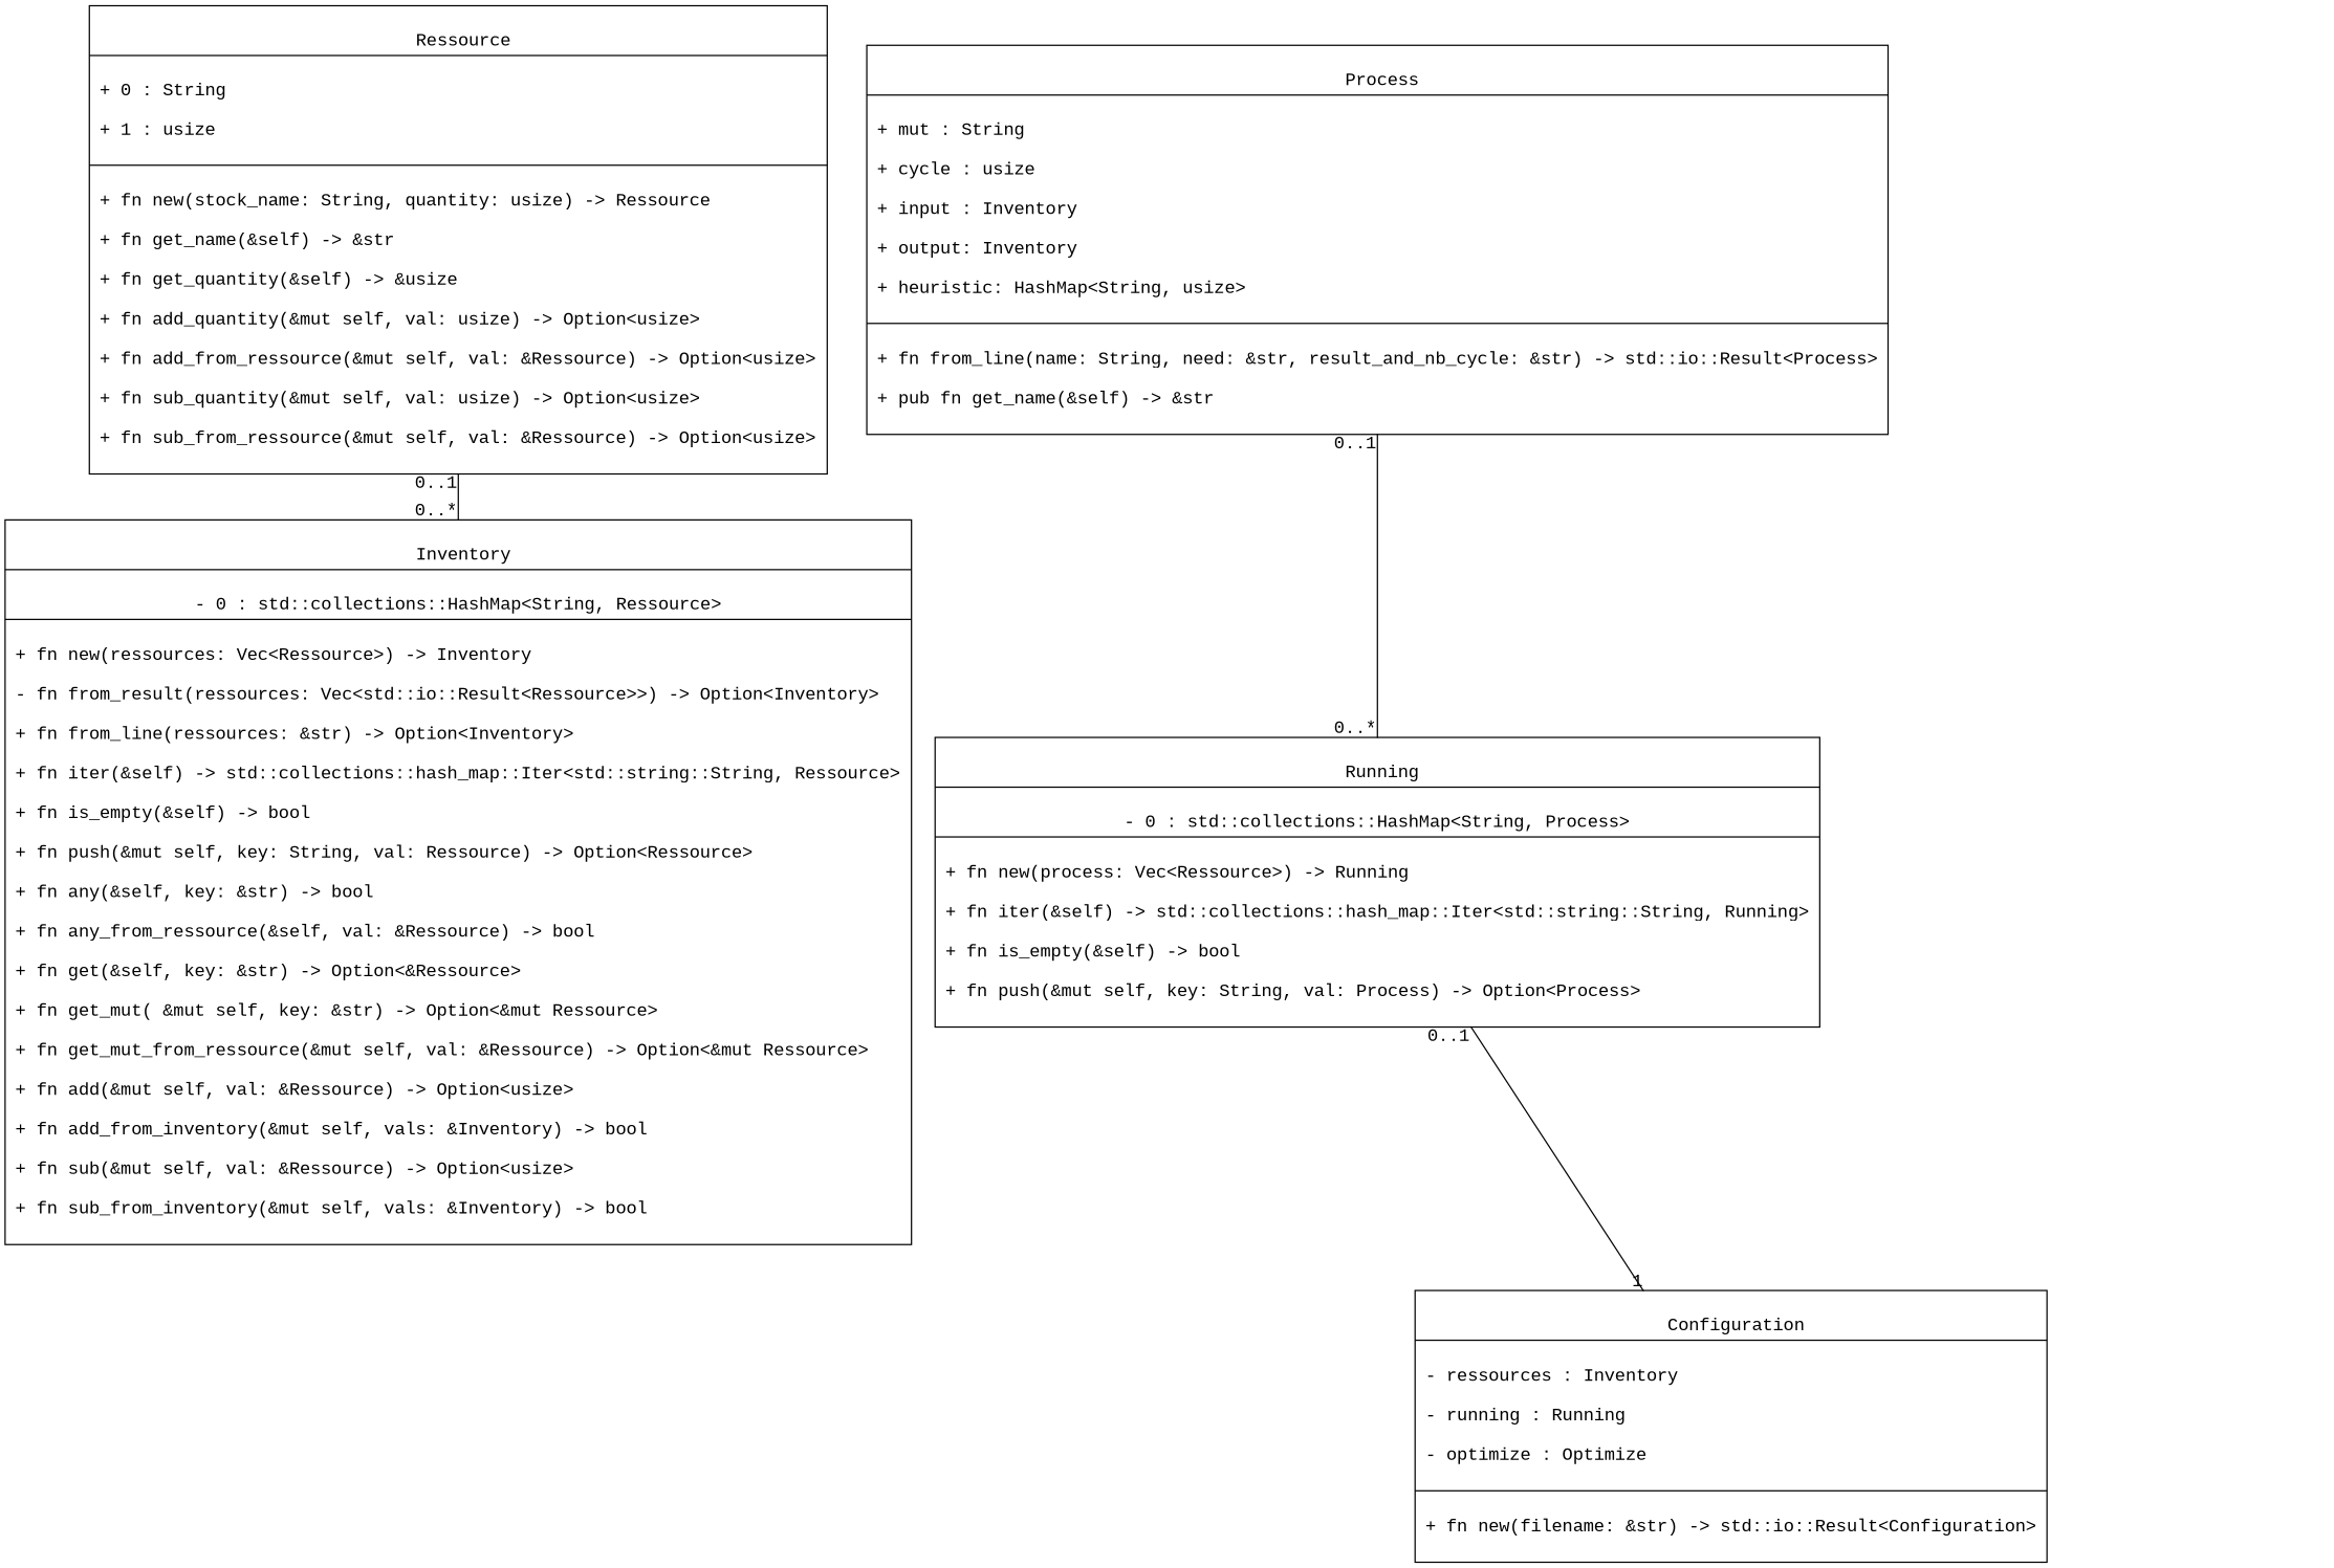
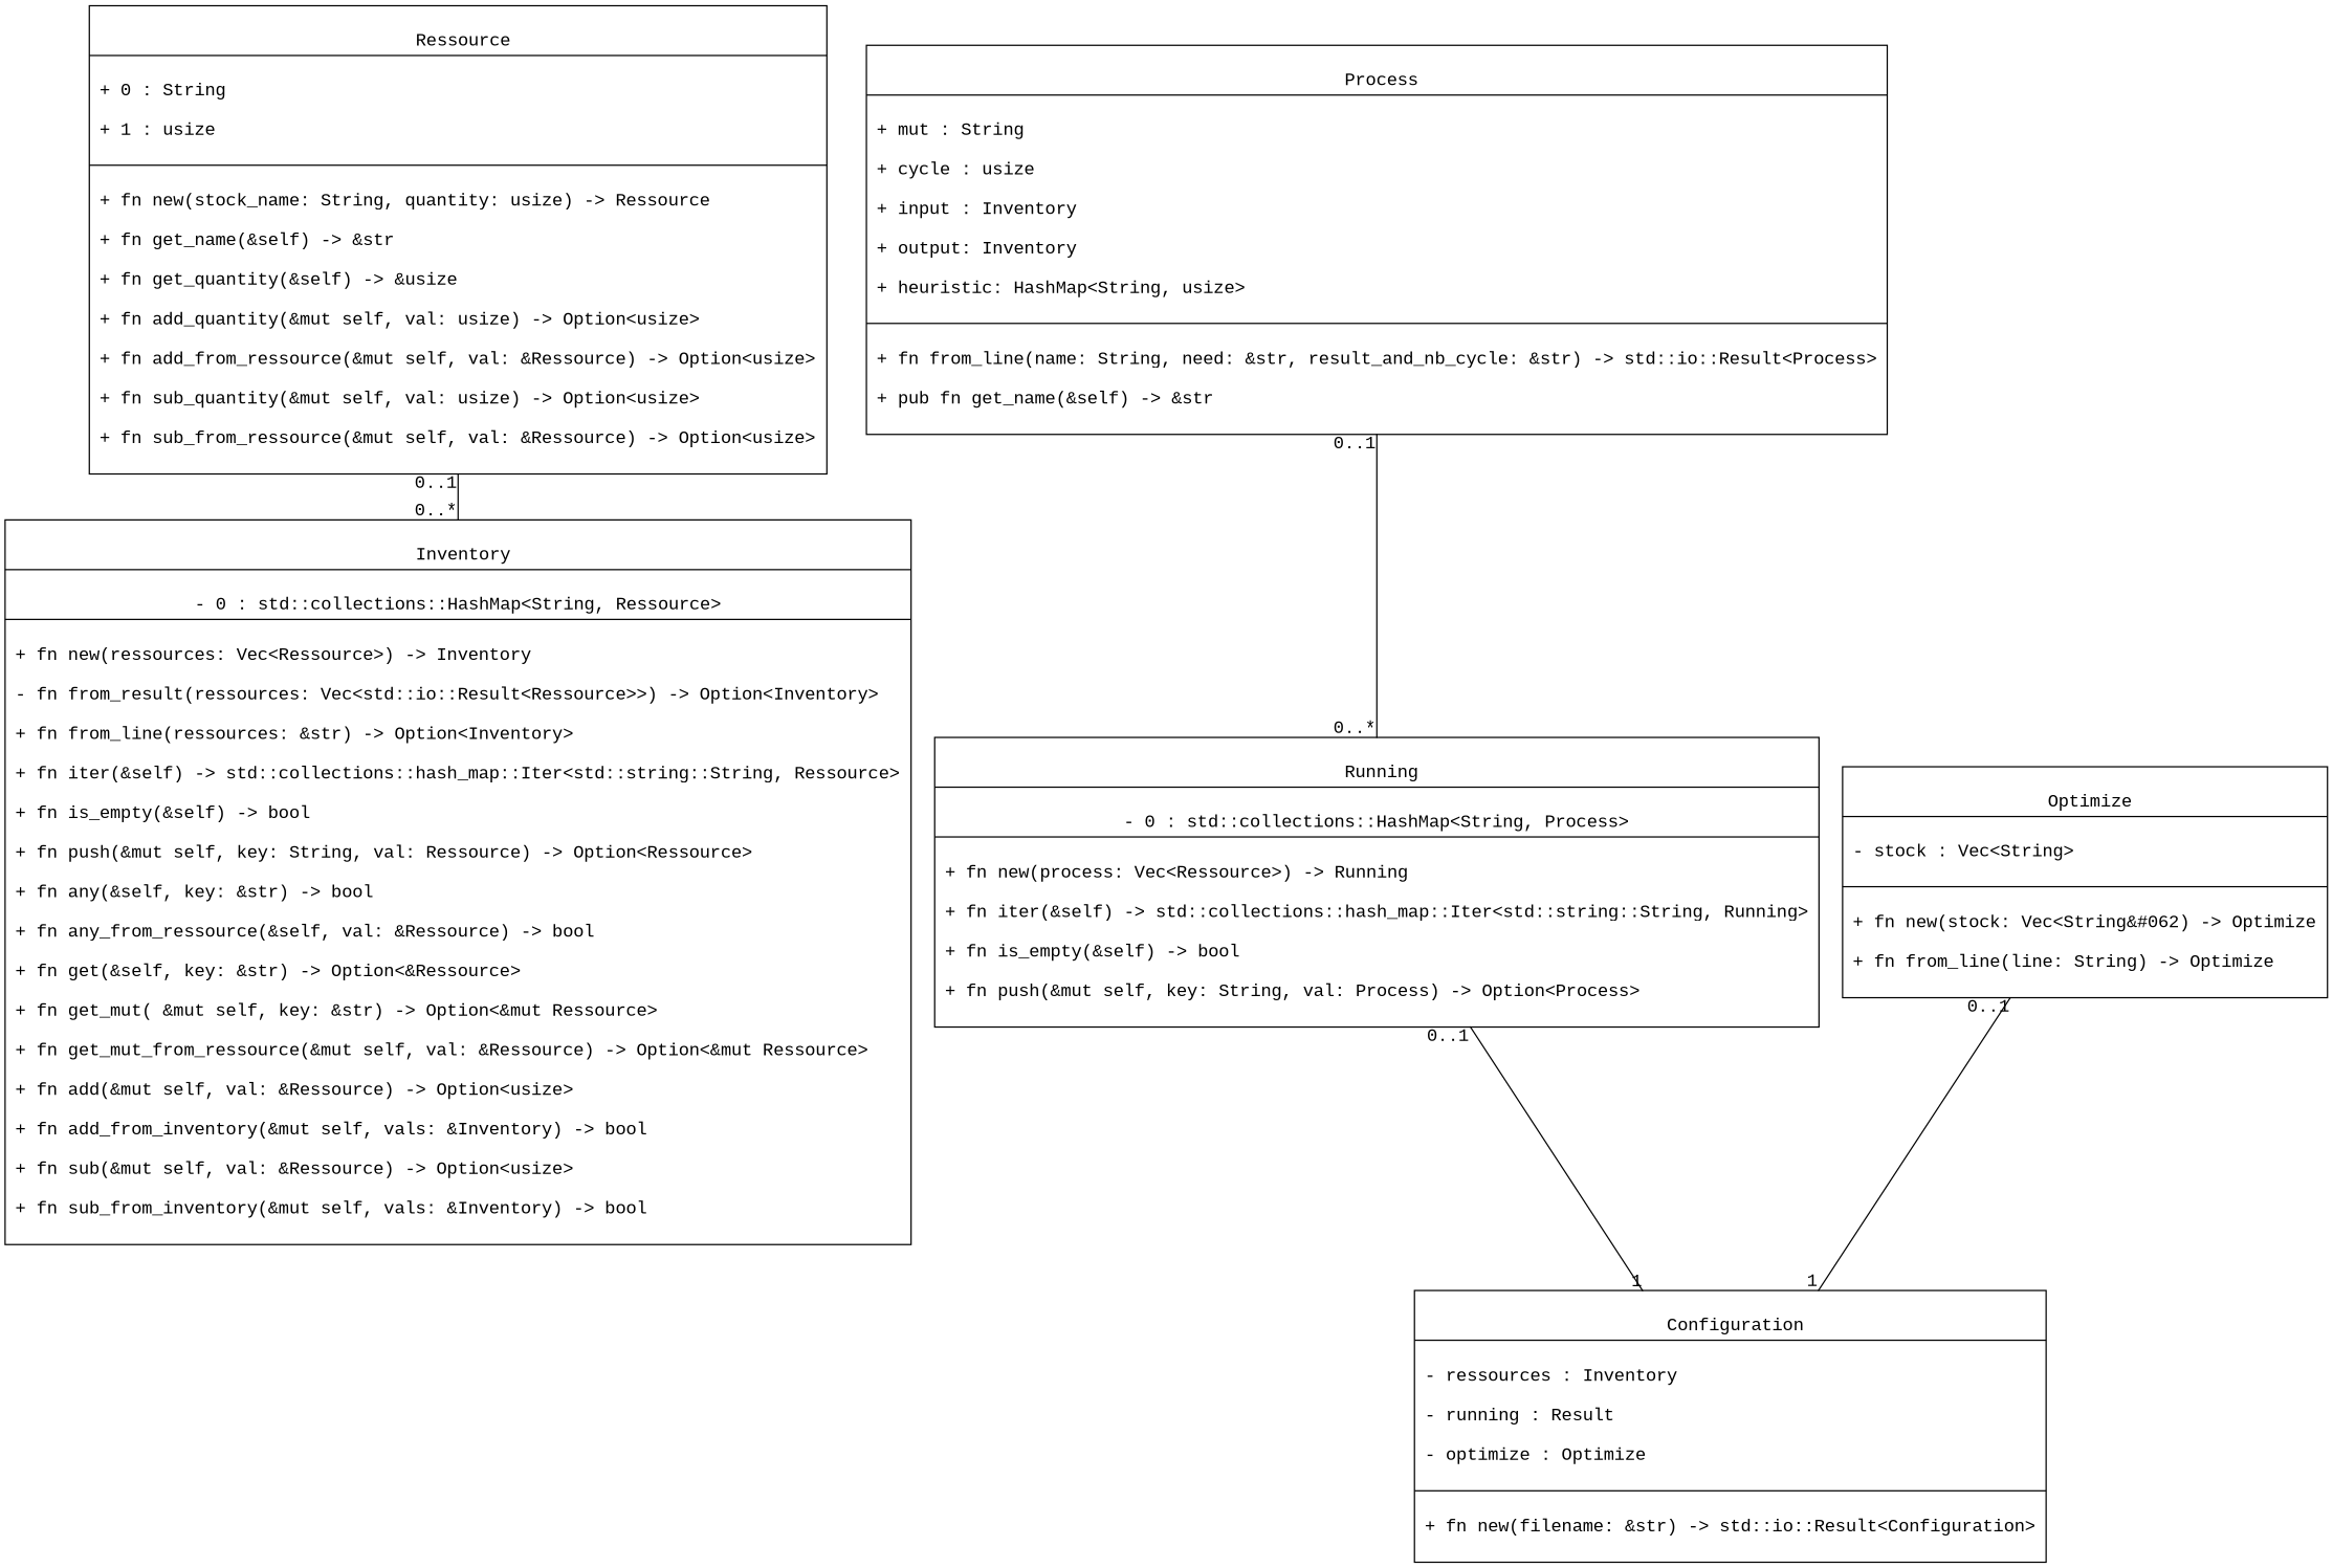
  digraph {
    fontname="Liberation Mono"
    fontsize=8
    node [fontname="Liberation Mono" shape=record]
    edge [arrowhead=none fontname="Liberation Mono" headlabel="0..*" taillabel="0..1"]
    n1 [label="{\n      Ressource\n      |\n+ 0 : String\l\n+ 1 : usize\l\n      |\n+ fn new(stock_name: String, quantity: usize) -&#062; Ressource\l\n+ fn get_name(&self) -&#062; &str\l\n+ fn get_quantity(&self) -&#062; &usize\l\n+ fn add_quantity(&mut self, val: usize) -&#062; Option&#060;usize&#062;\l\n+ fn add_from_ressource(&mut self, val: &Ressource) -&#062; Option&#060;usize&#062;\l\n+ fn sub_quantity(&mut self, val: usize) -&#062; Option&#060;usize&#062;\l\n+ fn sub_from_ressource(&mut self, val: &Ressource) -&#062; Option&#060;usize&#062;\l\n    }"]
    n2 [label="{\n      Inventory\n      |\n- 0 : std::collections::HashMap&#060;String, Ressource&#062;\n      |\n+ fn new(ressources: Vec&#060;Ressource&#062;) -&#062; Inventory\l\n- fn from_result(ressources: Vec&#060;std::io::Result&#060;Ressource&#062;&#062;) -&#062; Option&#060;Inventory&#062;\l\n+ fn from_line(ressources: &str) -&#062; Option&#060;Inventory&#062;\l\n+ fn iter(&self) -&#062; std::collections::hash_map::Iter&#060;std::string::String, Ressource&#062;\l\n+ fn is_empty(&self) -&#062; bool\l\n+ fn push(&mut self, key: String, val: Ressource) -&#062; Option&#060;Ressource&#062;\l\n+ fn any(&self, key: &str) -&#062; bool\l\n+ fn any_from_ressource(&self, val: &Ressource) -&#062; bool\l\n+ fn get(&self, key: &str) -&#062; Option&#060;&Ressource&#062;\l\n+ fn get_mut( &mut self, key: &str) -&#062; Option&#060;&mut Ressource&#062;\l\n+ fn get_mut_from_ressource(&mut self, val: &Ressource) -&#062; Option&#060;&mut Ressource&#062;\l\n+ fn add(&mut self, val: &Ressource) -&#062; Option&#060;usize&#062;\l\n+ fn add_from_inventory(&mut self, vals: &Inventory) -&#062; bool\l\n+ fn sub(&mut self, val: &Ressource) -&#062; Option&#060;usize&#062;\l\n+ fn sub_from_inventory(&mut self, vals: &Inventory) -&#062; bool\l\n    }"]
    n3 [label="{\n      Process\n      |\n+ mut : String\l\n+ cycle : usize\l\n+ input : Inventory\l\n+ output: Inventory\l\n+ heuristic: HashMap&#060;String, usize&#062;\l\n      |\n+ fn from_line(name: String, need: &str, result_and_nb_cycle: &str) -&#062; std::io::Result&#060;Process&#062;\l\n+ pub fn get_name(&self) -&#062; &str\l\n    }"]
    n4 [label="{\n      Running\n      |\n- 0 : std::collections::HashMap&#060;String, Process&#062;\n      |\n+ fn new(process: Vec&#060;Ressource&#062;) -&#062; Running\l\n+ fn iter(&self) -&#062; std::collections::hash_map::Iter&#060;std::string::String, Running&#062;\l\n+ fn is_empty(&self) -&#062; bool\l\n+ fn push(&mut self, key: String, val: Process) -&#062; Option&#060;Process&#062;\l\n    }"]
-   n5 [label="{\n      Configuration\n      |\n- ressources : Inventory\l\n- running : Running\l\n- optimize : Optimize\l\n      |\n+ fn new(filename: &str) -&#062; std::io::Result&#060;Configuration&#062;\l\n    }"]
+   n5 [label="{\n      Configuration\n      |\n- ressources : Inventory\l\n- running : Result\l\n- optimize : Optimize\l\n      |\n+ fn new(filename: &str) -&#062; std::io::Result&#060;Configuration&#062;\l\n    }"]
+   n6 [label="{\n      Optimize\n      |\n- stock : Vec&#060;String&#062;\l\n      |\n+ fn new(stock: Vec&#060;String&#062) -&#062; Optimize\l\n+ fn from_line(line: String) -&#062; Optimize\l\n    }"]
    n1 -> n2
    n3 -> n4
    n4 -> n5 [headlabel=1]
+   n6 -> n5 [headlabel=1]
  }
